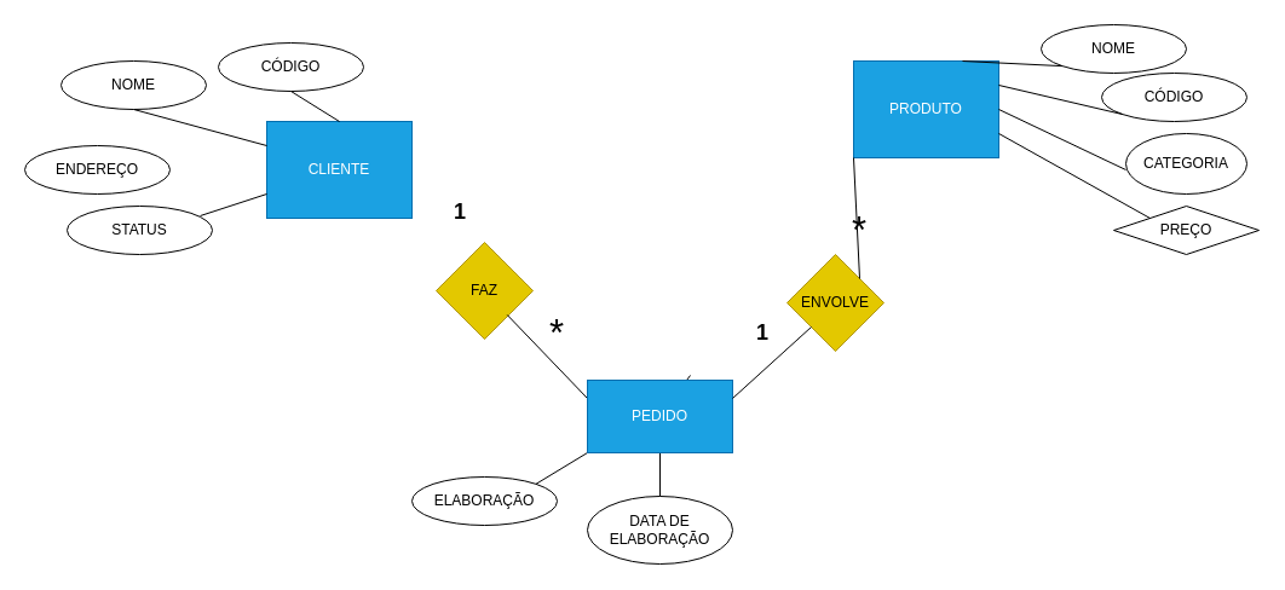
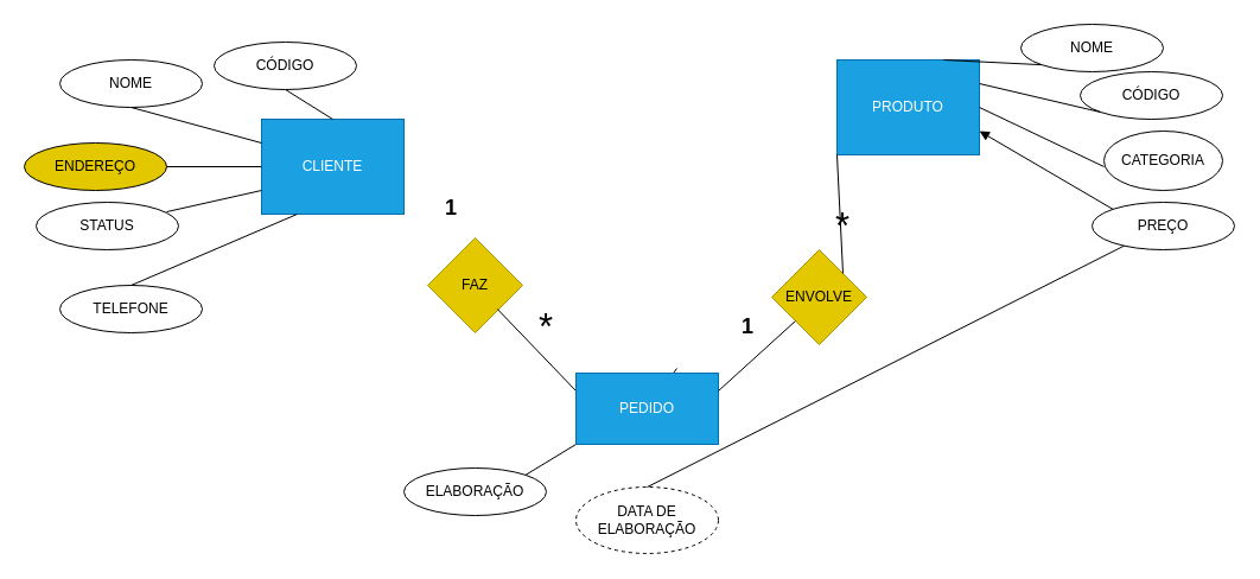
  <mxCell id="0" />
  <mxCell id="1" parent="0" />
  <mxCell id="2" value="PRODUTO" style="rounded=0;whiteSpace=wrap;html=1;fillColor=#1ba1e2;fontColor=#ffffff;strokeColor=#006EAF;" vertex="1" parent="1"><mxGeometry x="705" y="50" width="120" height="80" as="geometry" /></mxCell>
  <mxCell id="3" value="NOME" style="ellipse;whiteSpace=wrap;html=1;" vertex="1" parent="1"><mxGeometry x="860" y="20" width="120" height="40" as="geometry" /></mxCell>
  <mxCell id="4" value="CÓDIGO" style="ellipse;whiteSpace=wrap;html=1;" vertex="1" parent="1"><mxGeometry x="910" y="60" width="120" height="40" as="geometry" /></mxCell>
- <mxCell id="5" value="PREÇO" style="rhombus;whiteSpace=wrap;html=1;" vertex="1" parent="1"><mxGeometry x="920" y="170" width="120" height="40" as="geometry" /></mxCell>
+ <mxCell id="5" value="PREÇO" style="ellipse;whiteSpace=wrap;html=1;" vertex="1" parent="1"><mxGeometry x="920" y="170" width="120" height="40" as="geometry" /></mxCell>
  <mxCell id="6" value="CATEGORIA" style="ellipse;whiteSpace=wrap;html=1;" vertex="1" parent="1"><mxGeometry x="930" y="110" width="100" height="50" as="geometry" /></mxCell>
  <mxCell id="7" value="" style="endArrow=none;html=1;rounded=0;entryX=0;entryY=1;entryDx=0;entryDy=0;exitX=0.75;exitY=0;exitDx=0;exitDy=0;" edge="1" parent="1" source="2" target="3"><mxGeometry width="50" height="50" relative="1" as="geometry"><mxPoint x="820" y="115" as="sourcePoint" /><mxPoint x="870" y="65" as="targetPoint" /></mxGeometry></mxCell>
  <mxCell id="8" value="" style="endArrow=none;html=1;rounded=0;exitX=1;exitY=0.5;exitDx=0;exitDy=0;" edge="1" parent="1" source="2"><mxGeometry width="50" height="50" relative="1" as="geometry"><mxPoint x="870" y="140" as="sourcePoint" /><mxPoint x="930" y="140" as="targetPoint" /></mxGeometry></mxCell>
- <mxCell id="9" value="" style="endArrow=none;html=1;rounded=0;exitX=0;exitY=0;exitDx=0;exitDy=0;entryX=1;entryY=0.75;entryDx=0;entryDy=0;" edge="1" parent="1" source="5" target="2"><mxGeometry width="50" height="50" relative="1" as="geometry"><mxPoint x="710" y="245" as="sourcePoint" /><mxPoint x="760" y="195" as="targetPoint" /></mxGeometry></mxCell>
+ <mxCell id="9" value="" style="endArrow=block;html=1;rounded=0;exitX=0;exitY=0;exitDx=0;exitDy=0;entryX=1;entryY=0.75;entryDx=0;entryDy=0;" edge="1" parent="1" source="5" target="2"><mxGeometry width="50" height="50" relative="1" as="geometry"><mxPoint x="710" y="245" as="sourcePoint" /><mxPoint x="760" y="195" as="targetPoint" /></mxGeometry></mxCell>
  <mxCell id="10" value="CLIENTE" style="rounded=0;whiteSpace=wrap;html=1;fillColor=#1ba1e2;fontColor=#ffffff;strokeColor=#006EAF;" vertex="1" parent="1"><mxGeometry x="220" y="100" width="120" height="80" as="geometry" /></mxCell>
  <mxCell id="11" value="NOME" style="ellipse;whiteSpace=wrap;html=1;" vertex="1" parent="1"><mxGeometry x="50" y="50" width="120" height="40" as="geometry" /></mxCell>
  <mxCell id="12" value="CÓDIGO" style="ellipse;whiteSpace=wrap;html=1;" vertex="1" parent="1"><mxGeometry x="180" y="35" width="120" height="40" as="geometry" /></mxCell>
- <mxCell id="13" value="ENDEREÇO" style="ellipse;whiteSpace=wrap;html=1;" vertex="1" parent="1"><mxGeometry y="120" width="120" height="40" as="geometry" x="20" /></mxCell>
+ <mxCell id="13" value="ENDEREÇO" style="ellipse;whiteSpace=wrap;html=1;fillColor=#e3c800;" vertex="1" parent="1"><mxGeometry y="120" width="120" height="40" as="geometry" x="20" /></mxCell>
  <mxCell id="14" value="" style="endArrow=none;html=1;rounded=0;entryX=0.5;entryY=1;entryDx=0;entryDy=0;exitX=0;exitY=0.25;exitDx=0;exitDy=0;" edge="1" parent="1" target="11" source="10"><mxGeometry width="50" height="50" relative="1" as="geometry"><mxPoint x="160" y="130" as="sourcePoint" /><mxPoint x="210" y="80" as="targetPoint" /></mxGeometry></mxCell>
  <mxCell id="15" value="" style="endArrow=none;html=1;rounded=0;entryX=0.5;entryY=0;entryDx=0;entryDy=0;exitX=0.5;exitY=1;exitDx=0;exitDy=0;" edge="1" parent="1" source="12" target="10"><mxGeometry width="50" height="50" relative="1" as="geometry"><mxPoint x="60" y="140" as="sourcePoint" /><mxPoint x="110" y="90" as="targetPoint" /><Array as="points" /></mxGeometry></mxCell>
- <mxCell id="18" value="STATUS" style="ellipse;whiteSpace=wrap;html=1;" vertex="1" parent="1"><mxGeometry x="55" y="170" width="120" height="40" as="geometry" /></mxCell>
+ <mxCell id="16" value="" style="endArrow=none;html=1;rounded=0;exitX=1;exitY=0.5;exitDx=0;exitDy=0;entryX=0;entryY=0.5;entryDx=0;entryDy=0;" edge="1" parent="1" source="13" target="10"><mxGeometry width="50" height="50" relative="1" as="geometry"><mxPoint x="140" y="155" as="sourcePoint" /><mxPoint x="460" y="140" as="targetPoint" /></mxGeometry></mxCell>
+ <mxCell id="17" value="TELEFONE" style="ellipse;whiteSpace=wrap;html=1;" vertex="1" parent="1"><mxGeometry x="50" y="240" width="120" height="40" as="geometry" /></mxCell>
+ <mxCell id="18" value="STATUS" style="ellipse;whiteSpace=wrap;html=1;" vertex="1" parent="1"><mxGeometry x="30" y="170" width="120" height="40" as="geometry" /></mxCell>
  <mxCell id="19" value="" style="endArrow=none;html=1;rounded=0;exitX=0.917;exitY=0.2;exitDx=0;exitDy=0;entryX=0;entryY=0.75;entryDx=0;entryDy=0;exitPerimeter=0;" edge="1" parent="1" source="18" target="10"><mxGeometry width="50" height="50" relative="1" as="geometry"><mxPoint x="180" y="245" as="sourcePoint" /><mxPoint x="230" y="195" as="targetPoint" /></mxGeometry></mxCell>
+ <mxCell id="20" value="" style="endArrow=none;html=1;rounded=0;exitX=0.5;exitY=0;exitDx=0;exitDy=0;entryX=0.25;entryY=1;entryDx=0;entryDy=0;" edge="1" parent="1" source="17" target="10"><mxGeometry width="50" height="50" relative="1" as="geometry"><mxPoint x="120" y="245" as="sourcePoint" /><mxPoint x="170" y="195" as="targetPoint" /></mxGeometry></mxCell>
  <mxCell id="21" value="" style="endArrow=none;html=1;rounded=0;exitX=1;exitY=0.25;exitDx=0;exitDy=0;entryX=0;entryY=1;entryDx=0;entryDy=0;" edge="1" parent="1" source="2" target="4"><mxGeometry width="50" height="50" relative="1" as="geometry"><mxPoint x="870" y="160" as="sourcePoint" /><mxPoint x="920" y="110" as="targetPoint" /></mxGeometry></mxCell>
  <mxCell id="22" value="ELABORAÇÃO" style="ellipse;whiteSpace=wrap;html=1;" vertex="1" parent="1"><mxGeometry x="340" y="394" width="120" height="40" as="geometry" /></mxCell>
- <mxCell id="23" value="DATA DE ELABORAÇÃO" style="ellipse;whiteSpace=wrap;html=1;" vertex="1" parent="1"><mxGeometry x="485" y="410" width="120" height="56" as="geometry" /></mxCell>
+ <mxCell id="23" value="DATA DE ELABORAÇÃO" style="ellipse;whiteSpace=wrap;html=1;dashed=1;" vertex="1" parent="1"><mxGeometry x="485" y="410" width="120" height="56" as="geometry" /></mxCell>
  <mxCell id="24" value="" style="endArrow=none;html=1;rounded=0;entryX=0;entryY=1;entryDx=0;entryDy=0;exitX=1;exitY=0;exitDx=0;exitDy=0;" edge="1" parent="1" source="22" target="29"><mxGeometry width="50" height="50" relative="1" as="geometry"><mxPoint x="430" y="330" as="sourcePoint" /><mxPoint x="480" y="280" as="targetPoint" /></mxGeometry></mxCell>
- <mxCell id="25" value="" style="endArrow=none;html=1;rounded=0;entryX=0.5;entryY=1;entryDx=0;entryDy=0;exitX=0.5;exitY=0;exitDx=0;exitDy=0;" edge="1" parent="1" source="23" target="29"><mxGeometry width="50" height="50" relative="1" as="geometry"><mxPoint x="540" y="366" as="sourcePoint" /><mxPoint x="590" y="316" as="targetPoint" /></mxGeometry></mxCell>
+ <mxCell id="25" value="" style="endArrow=none;html=1;rounded=0;exitX=0.5;exitY=0;exitDx=0;exitDy=0;" edge="1" parent="1" source="23" target="5"><mxGeometry width="50" height="50" relative="1" as="geometry"><mxPoint x="540" y="366" as="sourcePoint" /><mxPoint x="590" y="316" as="targetPoint" /></mxGeometry></mxCell>
  <mxCell id="26" value="FAZ" style="rhombus;whiteSpace=wrap;html=1;fillColor=#e3c800;fontColor=#000000;strokeColor=#B09500;" vertex="1" parent="1"><mxGeometry x="360" y="200" width="80" height="80" as="geometry" /></mxCell>
  <mxCell id="27" value="" style="endArrow=none;html=1;rounded=0;" edge="1" parent="1" source="29"><mxGeometry width="50" height="50" relative="1" as="geometry"><mxPoint x="520" y="360" as="sourcePoint" /><mxPoint x="570" y="310" as="targetPoint" /></mxGeometry></mxCell>
  <mxCell id="28" value="" style="endArrow=none;html=1;rounded=0;exitX=0;exitY=0.25;exitDx=0;exitDy=0;" edge="1" parent="1" source="29"><mxGeometry width="50" height="50" relative="1" as="geometry"><mxPoint x="400" y="310" as="sourcePoint" /><mxPoint x="418.75" y="260" as="targetPoint" /></mxGeometry></mxCell>
  <mxCell id="29" value="PEDIDO" style="rounded=0;whiteSpace=wrap;html=1;fillColor=#1ba1e2;fontColor=#ffffff;strokeColor=#006EAF;" vertex="1" parent="1"><mxGeometry x="485" y="314" width="120" height="60" as="geometry" /></mxCell>
  <mxCell id="30" value="ENVOLVE" style="rhombus;whiteSpace=wrap;html=1;fillColor=#e3c800;fontColor=#000000;strokeColor=#B09500;" vertex="1" parent="1"><mxGeometry x="650" y="210" width="80" height="80" as="geometry" /></mxCell>
  <mxCell id="31" value="" style="endArrow=none;html=1;rounded=0;exitX=1;exitY=0;exitDx=0;exitDy=0;entryX=0;entryY=1;entryDx=0;entryDy=0;" edge="1" parent="1" source="30" target="2"><mxGeometry width="50" height="50" relative="1" as="geometry"><mxPoint x="690" y="220" as="sourcePoint" /><mxPoint x="740" y="170" as="targetPoint" /></mxGeometry></mxCell>
  <mxCell id="32" value="" style="endArrow=none;html=1;rounded=0;entryX=0;entryY=1;entryDx=0;entryDy=0;exitX=1;exitY=0.25;exitDx=0;exitDy=0;" edge="1" parent="1" source="29" target="30"><mxGeometry width="50" height="50" relative="1" as="geometry"><mxPoint x="600" y="300" as="sourcePoint" /><mxPoint x="630" y="260" as="targetPoint" /></mxGeometry></mxCell>
  <mxCell id="33" value="&lt;font style=&quot;font-size: 18px;&quot;&gt;&lt;b&gt;1&lt;/b&gt;&lt;/font&gt;" style="text;html=1;strokeColor=none;fillColor=none;align=center;verticalAlign=middle;whiteSpace=wrap;rounded=0;" vertex="1" parent="1"><mxGeometry x="350" y="160" width="60" height="30" as="geometry" /></mxCell>
  <mxCell id="34" value="&lt;font style=&quot;font-size: 31px;&quot;&gt;*&lt;/font&gt;" style="text;html=1;strokeColor=none;fillColor=none;align=center;verticalAlign=middle;whiteSpace=wrap;rounded=0;" vertex="1" parent="1"><mxGeometry x="430" y="260" width="60" height="30" as="geometry" /></mxCell>
  <mxCell id="35" value="&lt;font style=&quot;font-size: 18px;&quot;&gt;&lt;b&gt;1&lt;/b&gt;&lt;/font&gt;" style="text;html=1;strokeColor=none;fillColor=none;align=center;verticalAlign=middle;whiteSpace=wrap;rounded=0;" vertex="1" parent="1"><mxGeometry x="600" y="260" width="60" height="30" as="geometry" /></mxCell>
  <mxCell id="36" value="&lt;font style=&quot;font-size: 31px;&quot;&gt;*&lt;/font&gt;" style="text;html=1;strokeColor=none;fillColor=none;align=center;verticalAlign=middle;whiteSpace=wrap;rounded=0;" vertex="1" parent="1"><mxGeometry x="680" y="175" width="60" height="30" as="geometry" /></mxCell>
